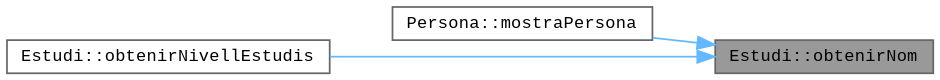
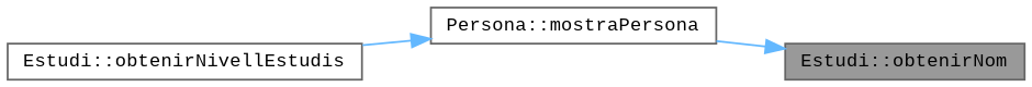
  digraph {
    fontname="Liberation Mono"
    rankdir=RL
    node [color=grey40 fillcolor=white fontname="Liberation Mono" fontsize=10 shape=box style=filled]
    edge [color=steelblue1 dir=back fontname="Liberation Mono" fontsize=10 labelfontname=Helvetica labelfontsize=10 style=solid]
    n1 [color=gray40 fillcolor=grey60 fontcolor=black height=0.2 label="Estudi::obtenirNom" width=0.4]
    n2 [height=0.2 label="Persona::mostraPersona" width=0.4]
    n3 [height=0.2 label="Estudi::obtenirNivellEstudis" width=0.4]
    n1 -> n2
-   n1 -> n3
+   n2 -> n3
  }
